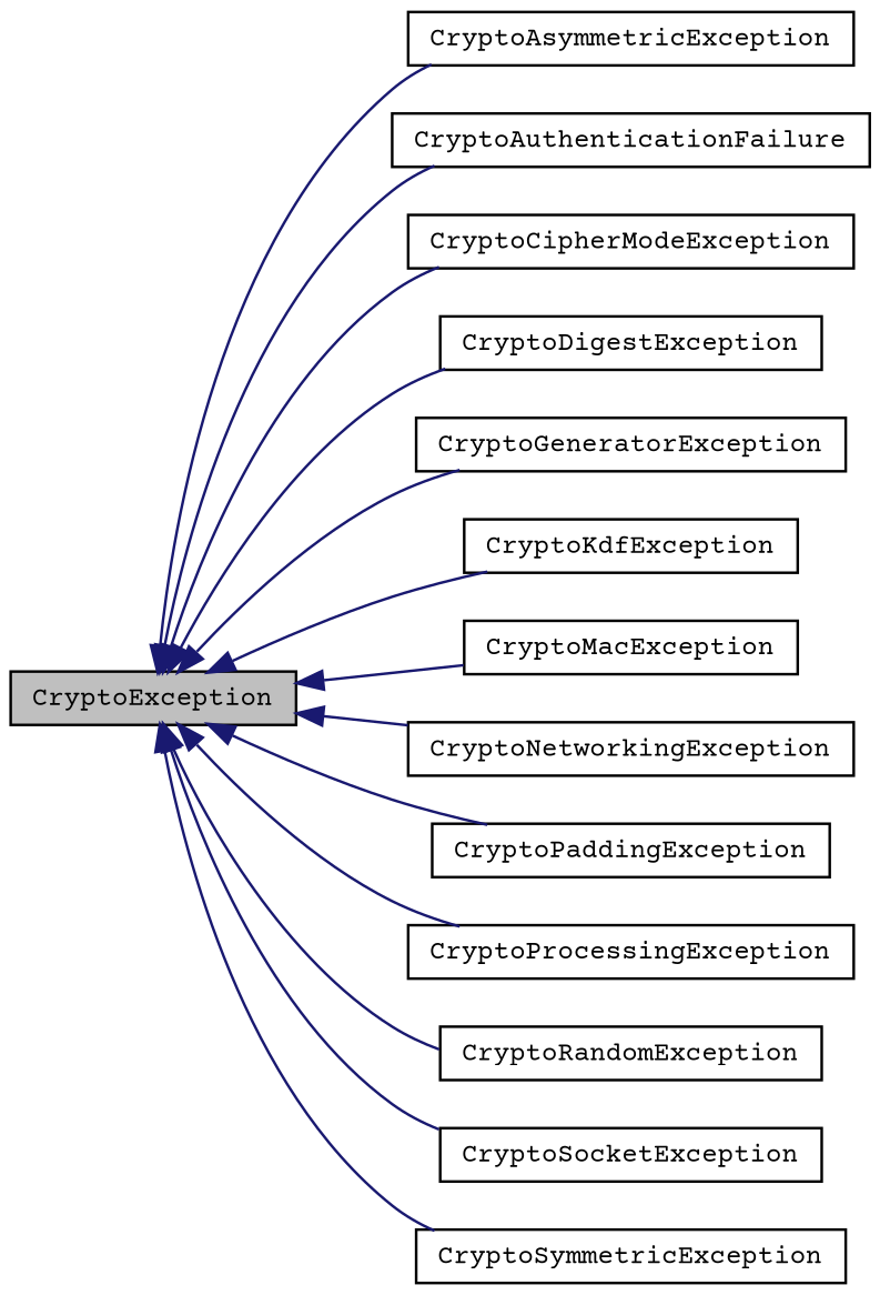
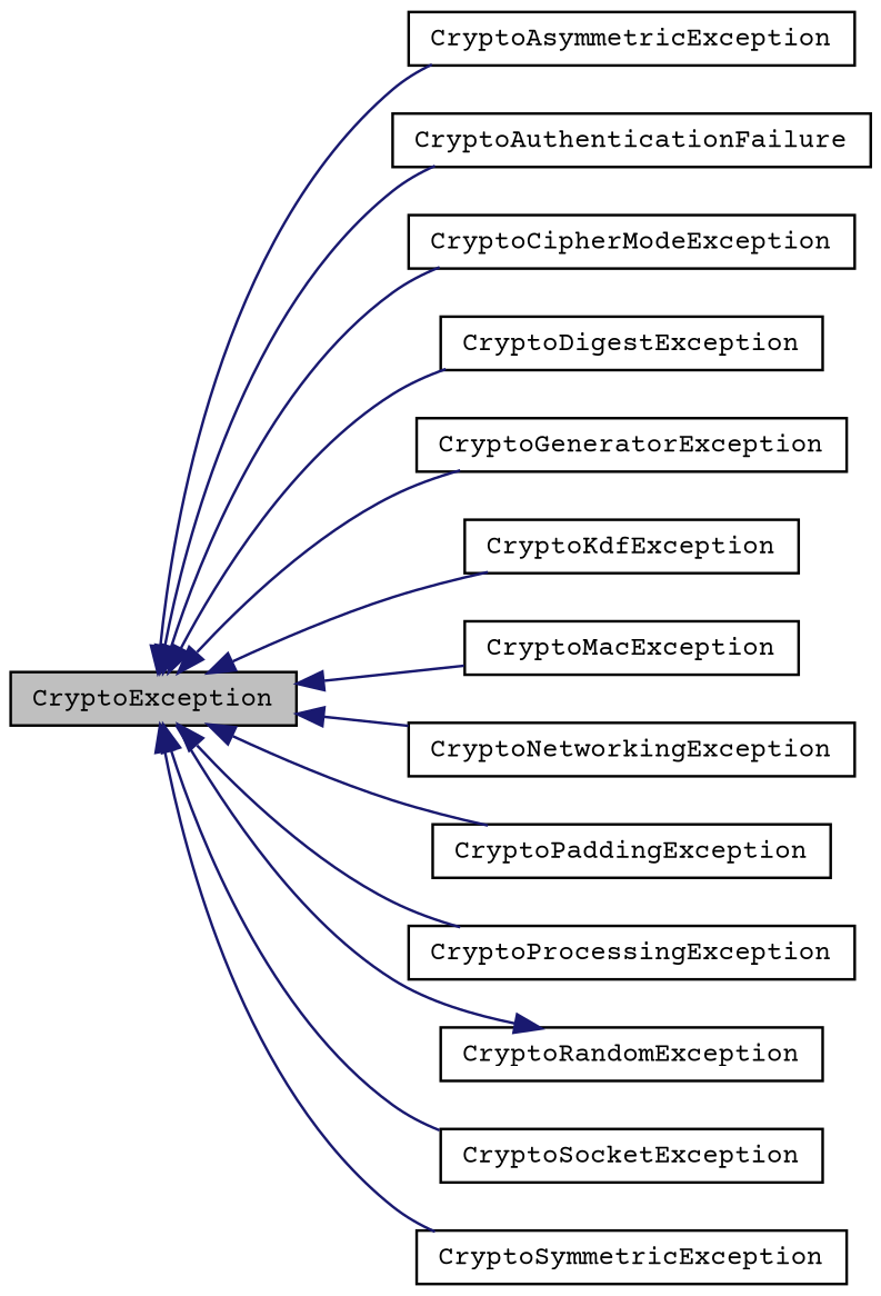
  digraph {
    fontname="Courier Prime"
    rankdir=LR
    node [color=black fillcolor=white fontname="Courier Prime" fontsize=10 shape=record style=filled]
    edge [color=midnightblue dir=back fontname="Courier Prime" fontsize=10 labelfontname=Helvetica labelfontsize=10 style=solid]
    n1 [fillcolor=grey75 fontcolor=black height=0.2 label=CryptoException width=0.4]
    n2 [height=0.2 label=CryptoAsymmetricException width=0.4]
    n3 [height=0.2 label=CryptoAuthenticationFailure width=0.4]
    n4 [height=0.2 label=CryptoCipherModeException width=0.4]
    n5 [height=0.2 label=CryptoDigestException width=0.4]
    n6 [height=0.2 label=CryptoGeneratorException width=0.4]
    n7 [height=0.2 label=CryptoKdfException width=0.4]
    n8 [height=0.2 label=CryptoMacException width=0.4]
    n9 [height=0.2 label=CryptoNetworkingException width=0.4]
    n10 [height=0.2 label=CryptoPaddingException width=0.4]
    n11 [height=0.2 label=CryptoProcessingException width=0.4]
    n12 [height=0.2 label=CryptoRandomException width=0.4]
    n13 [height=0.2 label=CryptoSocketException width=0.4]
    n14 [height=0.2 label=CryptoSymmetricException width=0.4]
    n1 -> n2
    n1 -> n3
    n1 -> n4
    n1 -> n5
    n1 -> n6
    n1 -> n7
    n1 -> n8
    n1 -> n9
    n1 -> n10
    n1 -> n11
-   n1 -> n12
+   n12 -> n1
    n1 -> n13
    n1 -> n14
  }
